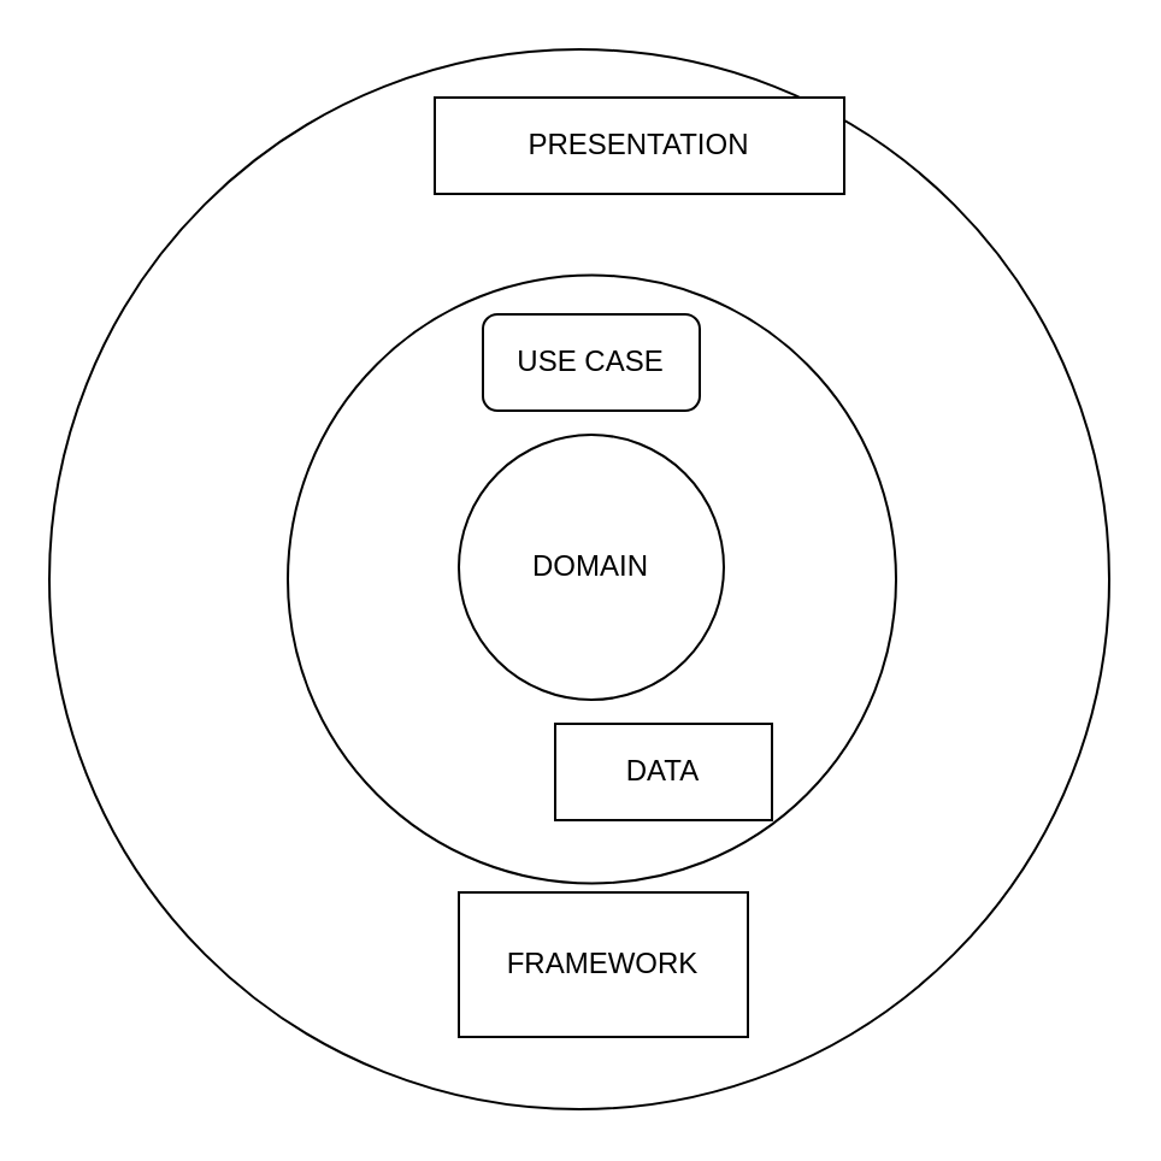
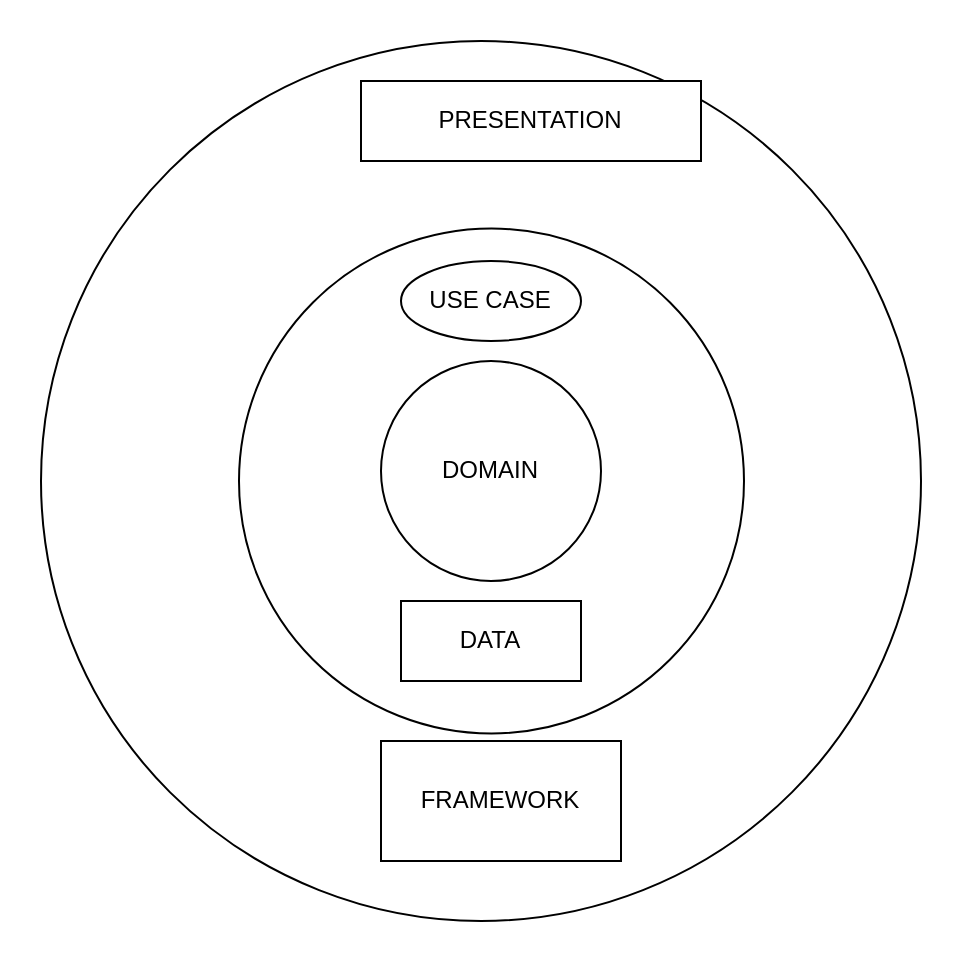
  <mxCell id="0" />
  <mxCell id="1" parent="0" />
  <mxCell id="2" value="" style="ellipse;whiteSpace=wrap;html=1;aspect=fixed;labelBackgroundColor=#31E6E6;" vertex="1" parent="1"><mxGeometry x="20" y="20" width="440" height="440" as="geometry" /></mxCell>
  <mxCell id="3" value="" style="ellipse;whiteSpace=wrap;html=1;aspect=fixed;" vertex="1" parent="1"><mxGeometry x="119" y="113.75" width="252.5" height="252.5" as="geometry" /></mxCell>
  <mxCell id="4" value="DOMAIN" style="ellipse;whiteSpace=wrap;html=1;aspect=fixed;" vertex="1" parent="1"><mxGeometry x="190" y="180" width="110" height="110" as="geometry" /></mxCell>
- <mxCell id="5" value="USE CASE" style="rounded=1;whiteSpace=wrap;html=1;" vertex="1" parent="1"><mxGeometry x="200" y="130" width="90" height="40" as="geometry" /></mxCell>
- <mxCell id="6" value="DATA" style="rounded=0;whiteSpace=wrap;html=1;labelBackgroundColor=default;" vertex="1" parent="1"><mxGeometry x="230" y="300" width="90" height="40" as="geometry" /></mxCell>
+ <mxCell id="5" value="USE CASE" style="ellipse;whiteSpace=wrap;html=1;" vertex="1" parent="1"><mxGeometry x="200" y="130" width="90" height="40" as="geometry" /></mxCell>
+ <mxCell id="6" value="DATA" style="rounded=0;whiteSpace=wrap;html=1;labelBackgroundColor=default;" vertex="1" parent="1"><mxGeometry x="200" y="300" width="90" height="40" as="geometry" /></mxCell>
  <mxCell id="7" value="PRESENTATION" style="rounded=0;whiteSpace=wrap;html=1;labelBackgroundColor=default;" vertex="1" parent="1"><mxGeometry x="180" y="40" width="170" height="40" as="geometry" /></mxCell>
  <mxCell id="8" value="FRAMEWORK" style="rounded=0;whiteSpace=wrap;html=1;labelBackgroundColor=default;" vertex="1" parent="1"><mxGeometry x="190" y="370" width="120" height="60" as="geometry" /></mxCell>
